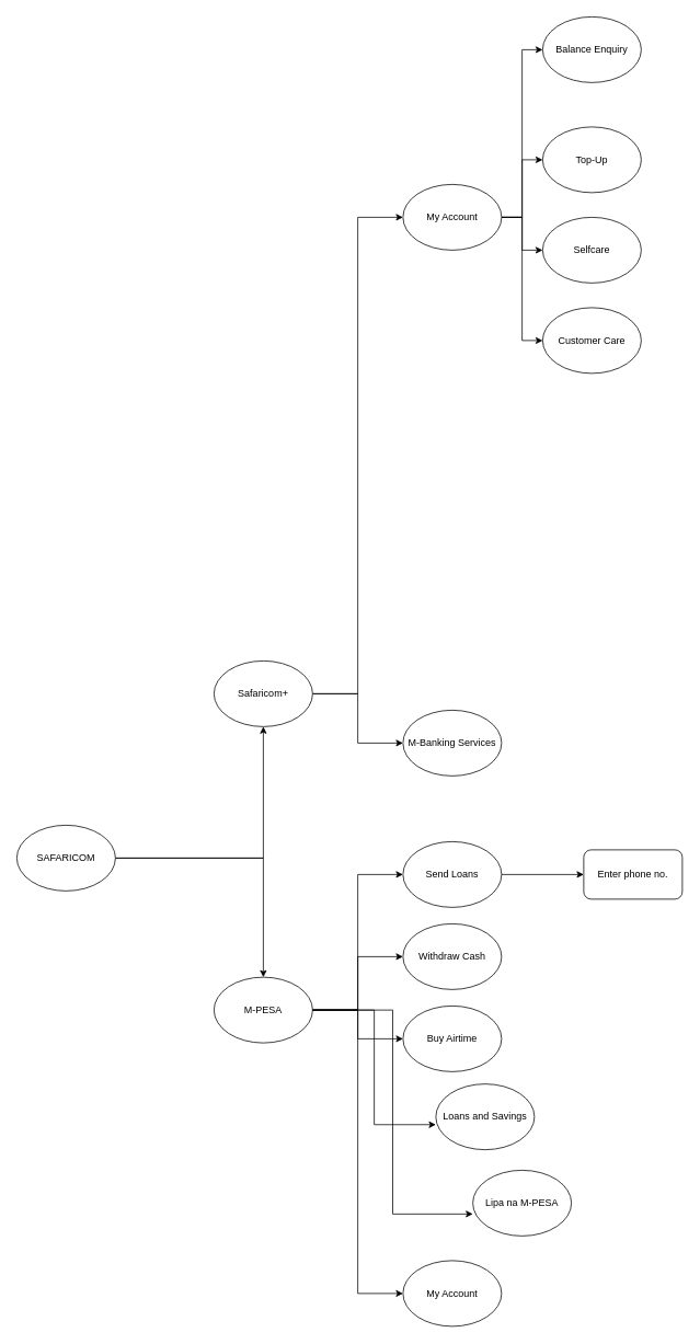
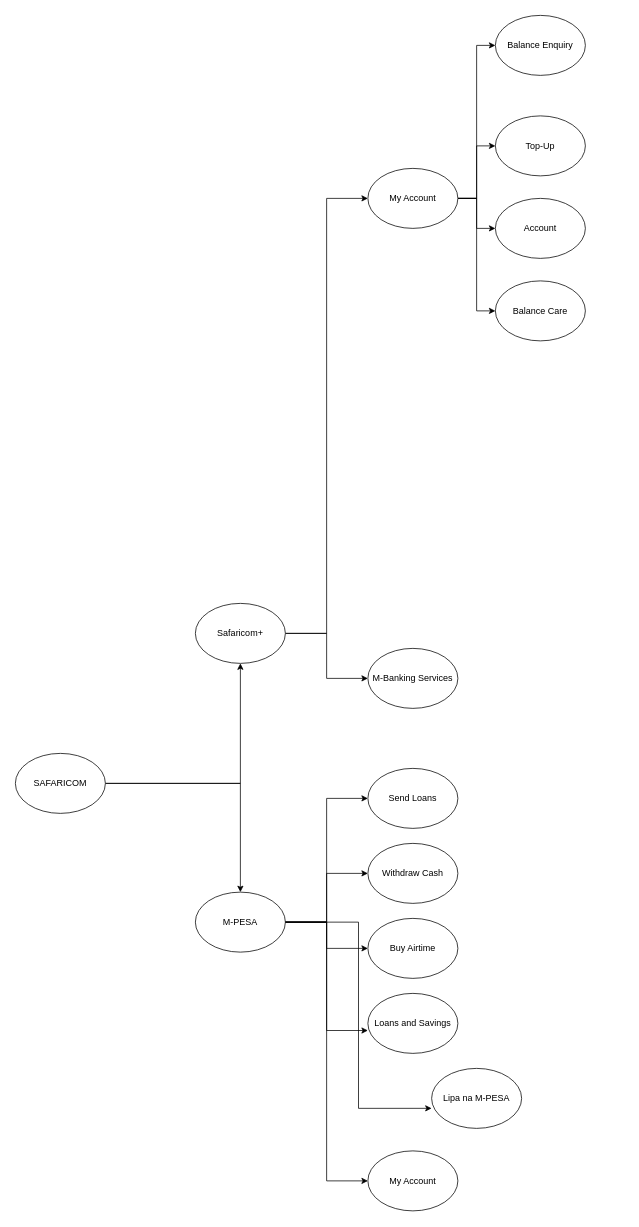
  <mxCell id="0" />
  <mxCell id="1" parent="0" />
  <mxCell id="2" style="edgeStyle=orthogonalEdgeStyle;rounded=0;orthogonalLoop=1;jettySize=auto;html=1;entryX=0.5;entryY=1;entryDx=0;entryDy=0;" parent="1" source="4" target="12" edge="1"><mxGeometry relative="1" as="geometry" /></mxCell>
  <mxCell id="3" style="edgeStyle=orthogonalEdgeStyle;rounded=0;orthogonalLoop=1;jettySize=auto;html=1;exitX=1;exitY=0.5;exitDx=0;exitDy=0;" parent="1" source="4" target="9" edge="1"><mxGeometry relative="1" as="geometry" /></mxCell>
  <mxCell id="4" value="SAFARICOM" style="ellipse;whiteSpace=wrap;html=1;" parent="1" vertex="1"><mxGeometry x="20" y="1004" width="120" height="80" as="geometry" /></mxCell>
  <mxCell id="5" style="edgeStyle=orthogonalEdgeStyle;rounded=0;orthogonalLoop=1;jettySize=auto;html=1;exitX=1;exitY=0.5;exitDx=0;exitDy=0;entryX=0;entryY=0.5;entryDx=0;entryDy=0;" parent="1" source="9" target="24" edge="1"><mxGeometry relative="1" as="geometry" /></mxCell>
  <mxCell id="6" style="edgeStyle=orthogonalEdgeStyle;rounded=0;orthogonalLoop=1;jettySize=auto;html=1;exitX=1;exitY=0.5;exitDx=0;exitDy=0;entryX=0;entryY=0.5;entryDx=0;entryDy=0;" parent="1" source="9" target="18" edge="1"><mxGeometry relative="1" as="geometry" /></mxCell>
  <mxCell id="7" style="edgeStyle=orthogonalEdgeStyle;rounded=0;orthogonalLoop=1;jettySize=auto;html=1;exitX=1;exitY=0.5;exitDx=0;exitDy=0;" parent="1" source="9" target="21" edge="1"><mxGeometry relative="1" as="geometry" /></mxCell>
  <mxCell id="8" style="edgeStyle=orthogonalEdgeStyle;rounded=0;orthogonalLoop=1;jettySize=auto;html=1;exitX=1;exitY=0.5;exitDx=0;exitDy=0;entryX=0;entryY=0.5;entryDx=0;entryDy=0;" parent="1" source="9" target="25" edge="1"><mxGeometry relative="1" as="geometry" /></mxCell>
  <mxCell id="9" value="M-PESA" style="ellipse;whiteSpace=wrap;html=1;" parent="1" vertex="1"><mxGeometry x="260" y="1189" width="120" height="80" as="geometry" /></mxCell>
  <mxCell id="10" style="edgeStyle=orthogonalEdgeStyle;rounded=0;orthogonalLoop=1;jettySize=auto;html=1;exitX=1;exitY=0.5;exitDx=0;exitDy=0;entryX=0;entryY=0.5;entryDx=0;entryDy=0;" parent="1" source="12" target="20" edge="1"><mxGeometry relative="1" as="geometry" /></mxCell>
  <mxCell id="11" style="edgeStyle=orthogonalEdgeStyle;rounded=0;orthogonalLoop=1;jettySize=auto;html=1;exitX=1;exitY=0.5;exitDx=0;exitDy=0;entryX=0;entryY=0.5;entryDx=0;entryDy=0;" parent="1" source="12" target="17" edge="1"><mxGeometry relative="1" as="geometry" /></mxCell>
  <mxCell id="12" value="Safaricom+" style="ellipse;whiteSpace=wrap;html=1;" parent="1" vertex="1"><mxGeometry x="260" y="804" width="120" height="80" as="geometry" /></mxCell>
  <mxCell id="13" style="edgeStyle=orthogonalEdgeStyle;rounded=0;orthogonalLoop=1;jettySize=auto;html=1;exitX=1;exitY=0.5;exitDx=0;exitDy=0;" parent="1" source="17" target="31" edge="1"><mxGeometry relative="1" as="geometry" /></mxCell>
  <mxCell id="14" style="edgeStyle=orthogonalEdgeStyle;rounded=0;orthogonalLoop=1;jettySize=auto;html=1;exitX=1;exitY=0.5;exitDx=0;exitDy=0;entryX=0;entryY=0.5;entryDx=0;entryDy=0;" parent="1" source="17" target="29" edge="1"><mxGeometry relative="1" as="geometry" /></mxCell>
  <mxCell id="15" style="edgeStyle=orthogonalEdgeStyle;rounded=0;orthogonalLoop=1;jettySize=auto;html=1;exitX=1;exitY=0.5;exitDx=0;exitDy=0;entryX=0;entryY=0.5;entryDx=0;entryDy=0;" parent="1" source="17" target="30" edge="1"><mxGeometry relative="1" as="geometry" /></mxCell>
  <mxCell id="16" style="edgeStyle=orthogonalEdgeStyle;rounded=0;orthogonalLoop=1;jettySize=auto;html=1;exitX=1;exitY=0.5;exitDx=0;exitDy=0;entryX=0;entryY=0.5;entryDx=0;entryDy=0;" parent="1" source="17" target="28" edge="1"><mxGeometry relative="1" as="geometry" /></mxCell>
  <mxCell id="17" value="My Account" style="ellipse;whiteSpace=wrap;html=1;" parent="1" vertex="1"><mxGeometry x="490" y="224" width="120" height="80" as="geometry" /></mxCell>
  <mxCell id="18" value="Withdraw Cash" style="ellipse;whiteSpace=wrap;html=1;" parent="1" vertex="1"><mxGeometry x="490" y="1124" width="120" height="80" as="geometry" /></mxCell>
  <mxCell id="19" value="Lipa na M-PESA" style="ellipse;whiteSpace=wrap;html=1;" parent="1" vertex="1"><mxGeometry x="575" y="1424" width="120" height="80" as="geometry" /></mxCell>
  <mxCell id="20" value="M-Banking Services" style="ellipse;whiteSpace=wrap;html=1;" parent="1" vertex="1"><mxGeometry x="490" y="864" width="120" height="80" as="geometry" /></mxCell>
  <mxCell id="21" value="Buy Airtime" style="ellipse;whiteSpace=wrap;html=1;" parent="1" vertex="1"><mxGeometry x="490" y="1224" width="120" height="80" as="geometry" /></mxCell>
- <mxCell id="22" value="Loans and Savings" style="ellipse;whiteSpace=wrap;html=1;" parent="1" vertex="1"><mxGeometry x="530" y="1319" width="120" height="80" as="geometry" /></mxCell>
- <mxCell id="23" style="edgeStyle=orthogonalEdgeStyle;rounded=0;orthogonalLoop=1;jettySize=auto;html=1;exitX=1;exitY=0.5;exitDx=0;exitDy=0;entryX=0;entryY=0.5;entryDx=0;entryDy=0;" edge="1" parent="1" source="24" target="32"><mxGeometry relative="1" as="geometry" /></mxCell>
+ <mxCell id="22" value="Loans and Savings" style="ellipse;whiteSpace=wrap;html=1;" parent="1" vertex="1"><mxGeometry x="490" y="1324" width="120" height="80" as="geometry" /></mxCell>
  <mxCell id="24" value="Send Loans" style="ellipse;whiteSpace=wrap;html=1;" parent="1" vertex="1"><mxGeometry x="490" y="1024" width="120" height="80" as="geometry" /></mxCell>
  <mxCell id="25" value="My Account" style="ellipse;whiteSpace=wrap;html=1;" parent="1" vertex="1"><mxGeometry x="490" y="1534" width="120" height="80" as="geometry" /></mxCell>
  <mxCell id="26" style="edgeStyle=orthogonalEdgeStyle;rounded=0;orthogonalLoop=1;jettySize=auto;html=1;exitX=1;exitY=0.5;exitDx=0;exitDy=0;entryX=0;entryY=0.619;entryDx=0;entryDy=0;entryPerimeter=0;" parent="1" source="9" target="22" edge="1"><mxGeometry relative="1" as="geometry" /></mxCell>
  <mxCell id="27" style="edgeStyle=orthogonalEdgeStyle;rounded=0;orthogonalLoop=1;jettySize=auto;html=1;exitX=1;exitY=0.5;exitDx=0;exitDy=0;entryX=0;entryY=0.666;entryDx=0;entryDy=0;entryPerimeter=0;" parent="1" source="9" target="19" edge="1"><mxGeometry relative="1" as="geometry" /></mxCell>
  <mxCell id="28" value="Balance Enquiry" style="ellipse;whiteSpace=wrap;html=1;" parent="1" vertex="1"><mxGeometry x="660" y="20" width="120" height="80" as="geometry" /></mxCell>
  <mxCell id="29" value="Top-Up" style="ellipse;whiteSpace=wrap;html=1;" parent="1" vertex="1"><mxGeometry x="660" y="154" width="120" height="80" as="geometry" /></mxCell>
- <mxCell id="30" value="Customer Care" style="ellipse;whiteSpace=wrap;html=1;" parent="1" vertex="1"><mxGeometry x="660" y="374" width="120" height="80" as="geometry" /></mxCell>
- <mxCell id="31" value="Selfcare" style="ellipse;whiteSpace=wrap;html=1;" parent="1" vertex="1"><mxGeometry x="660" y="264" width="120" height="80" as="geometry" /></mxCell>
- <mxCell id="32" value="Enter phone no." style="rounded=1;whiteSpace=wrap;html=1;" vertex="1" parent="1"><mxGeometry x="710" y="1034" width="120" height="60" as="geometry" /></mxCell>
+ <mxCell id="30" value="Balance Care" style="ellipse;whiteSpace=wrap;html=1;" parent="1" vertex="1"><mxGeometry x="660" y="374" width="120" height="80" as="geometry" /></mxCell>
+ <mxCell id="31" value="Account" style="ellipse;whiteSpace=wrap;html=1;" parent="1" vertex="1"><mxGeometry x="660" y="264" width="120" height="80" as="geometry" /></mxCell>
